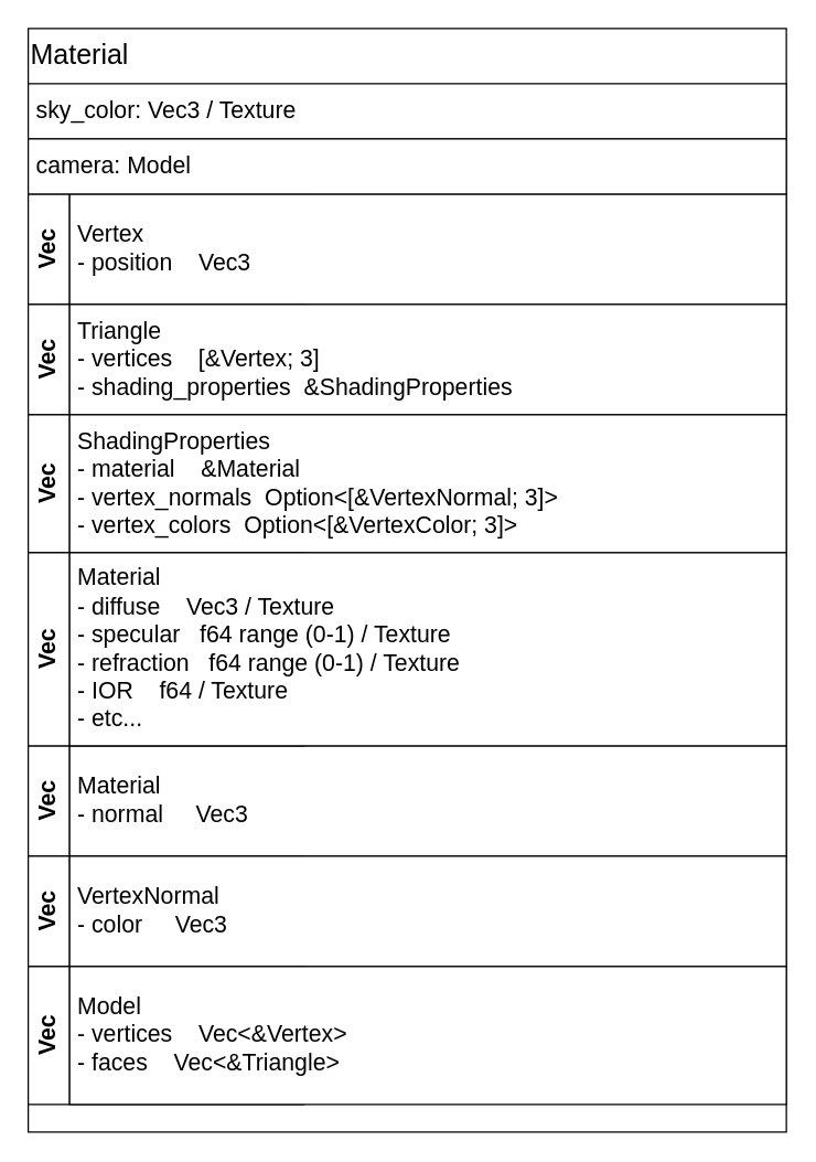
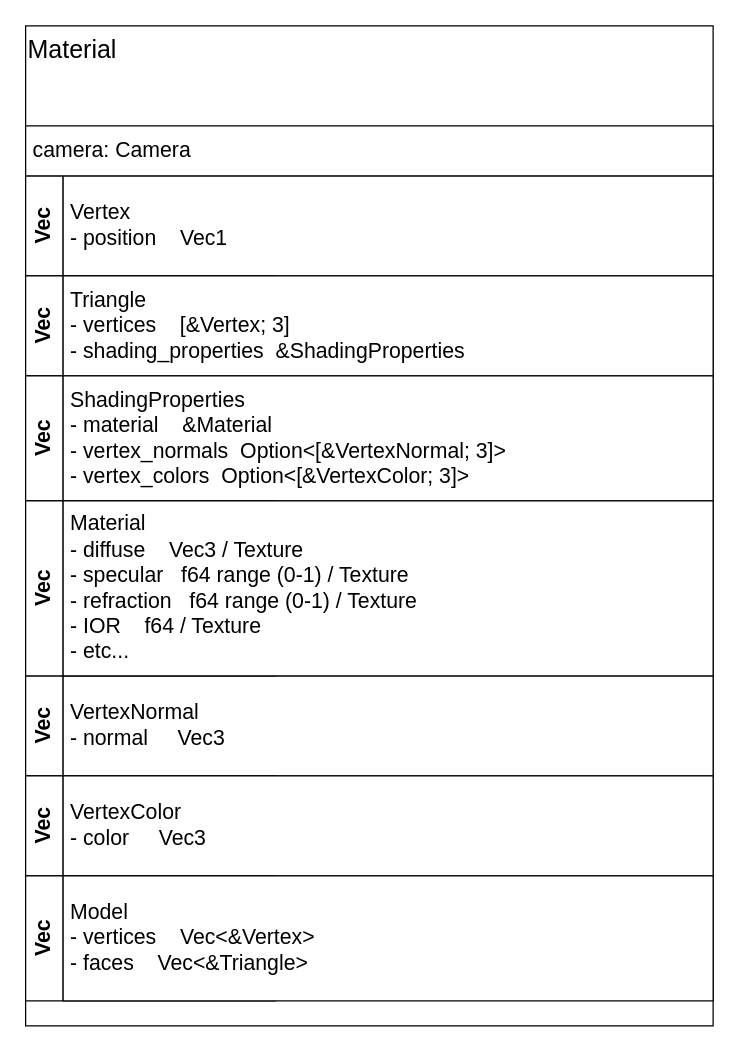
  <mxCell id="0" />
  <mxCell id="1" parent="0" />
  <mxCell id="2" value="Material" style="rounded=0;whiteSpace=wrap;html=1;align=left;verticalAlign=top;fontSize=20;" vertex="1" parent="1"><mxGeometry x="20" y="20" width="550" height="800" as="geometry" /></mxCell>
  <mxCell id="3" value="Vec" style="swimlane;horizontal=0;whiteSpace=wrap;html=1;fontSize=17;startSize=30;" vertex="1" parent="1"><mxGeometry x="20" y="140" width="200" height="80" as="geometry" /></mxCell>
- <mxCell id="4" value="Vertex&lt;br&gt;- position&amp;nbsp;&lt;span style=&quot;white-space: pre;&quot;&gt; &lt;/span&gt;&lt;span style=&quot;white-space: pre;&quot;&gt; &lt;/span&gt;&lt;span style=&quot;white-space: pre;&quot;&gt; &lt;/span&gt;Vec3" style="rounded=0;whiteSpace=wrap;html=1;fontSize=17;align=left;spacingLeft=4;" vertex="1" parent="1"><mxGeometry x="50" y="140" width="520" height="80" as="geometry" /></mxCell>
+ <mxCell id="4" value="Vertex&lt;br&gt;- position&amp;nbsp;&lt;span style=&quot;white-space: pre;&quot;&gt; &lt;/span&gt;&lt;span style=&quot;white-space: pre;&quot;&gt; &lt;/span&gt;&lt;span style=&quot;white-space: pre;&quot;&gt; &lt;/span&gt;Vec1" style="rounded=0;whiteSpace=wrap;html=1;fontSize=17;align=left;spacingLeft=4;" vertex="1" parent="1"><mxGeometry x="50" y="140" width="520" height="80" as="geometry" /></mxCell>
  <mxCell id="5" value="Vec" style="swimlane;horizontal=0;whiteSpace=wrap;html=1;fontSize=17;startSize=30;" vertex="1" parent="1"><mxGeometry x="20" y="220" width="200" height="80" as="geometry" /></mxCell>
  <mxCell id="6" value="Triangle&lt;br&gt;- vertices&amp;nbsp;&lt;span style=&quot;white-space: pre;&quot;&gt; &lt;/span&gt;&lt;span style=&quot;white-space: pre;&quot;&gt; &lt;span style=&quot;white-space: pre;&quot;&gt; &lt;/span&gt;&lt;/span&gt;[&amp;amp;Vertex; 3]&lt;br&gt;- shading_properties&amp;nbsp;&lt;span style=&quot;white-space: pre;&quot;&gt; &lt;/span&gt;&amp;amp;ShadingProperties" style="rounded=0;whiteSpace=wrap;html=1;fontSize=17;align=left;spacingLeft=4;" vertex="1" parent="1"><mxGeometry x="50" y="220" width="520" height="80" as="geometry" /></mxCell>
  <mxCell id="7" value="Vec" style="swimlane;horizontal=0;whiteSpace=wrap;html=1;fontSize=17;startSize=30;" vertex="1" parent="1"><mxGeometry x="20" y="300" width="30" height="100" as="geometry" /></mxCell>
  <mxCell id="8" value="ShadingProperties&lt;br&gt;- material&amp;nbsp;&lt;span style=&quot;white-space: pre;&quot;&gt; &lt;/span&gt;&lt;span style=&quot;white-space: pre;&quot;&gt; &lt;/span&gt;&lt;span style=&quot;white-space: pre;&quot;&gt; &lt;/span&gt;&amp;amp;Material&lt;br&gt;- vertex_normals&lt;span style=&quot;white-space: pre;&quot;&gt; &lt;/span&gt;&lt;span style=&quot;white-space: pre;&quot;&gt; &lt;/span&gt;Option&amp;lt;[&amp;amp;VertexNormal; 3]&amp;gt;&lt;br&gt;- vertex_colors&lt;span style=&quot;white-space: pre;&quot;&gt; &lt;/span&gt;&lt;span style=&quot;white-space: pre;&quot;&gt; &lt;/span&gt;Option&amp;lt;[&amp;amp;VertexColor; 3]&amp;gt;&lt;span style=&quot;white-space: pre;&quot;&gt; &lt;/span&gt;&lt;span style=&quot;white-space: pre;&quot;&gt; &lt;/span&gt;" style="rounded=0;whiteSpace=wrap;html=1;fontSize=17;align=left;spacingLeft=4;" vertex="1" parent="1"><mxGeometry x="50" y="300" width="520" height="100" as="geometry" /></mxCell>
  <mxCell id="9" value="Vec" style="swimlane;horizontal=0;whiteSpace=wrap;html=1;fontSize=17;startSize=30;" vertex="1" parent="1"><mxGeometry x="20" y="540" width="200" height="80" as="geometry" /></mxCell>
- <mxCell id="10" value="Material&lt;br&gt;- normal&amp;nbsp;&lt;span style=&quot;white-space: pre;&quot;&gt; &lt;/span&gt;&lt;span style=&quot;white-space: pre;&quot;&gt; &lt;/span&gt;&lt;span style=&quot;white-space: pre;&quot;&gt; &lt;span style=&quot;white-space: pre;&quot;&gt; &lt;/span&gt;&lt;/span&gt;Vec3" style="rounded=0;whiteSpace=wrap;html=1;fontSize=17;align=left;spacingLeft=4;" vertex="1" parent="1"><mxGeometry x="50" y="540" width="520" height="80" as="geometry" /></mxCell>
+ <mxCell id="10" value="VertexNormal&lt;br&gt;- normal&amp;nbsp;&lt;span style=&quot;white-space: pre;&quot;&gt; &lt;/span&gt;&lt;span style=&quot;white-space: pre;&quot;&gt; &lt;/span&gt;&lt;span style=&quot;white-space: pre;&quot;&gt; &lt;span style=&quot;white-space: pre;&quot;&gt; &lt;/span&gt;&lt;/span&gt;Vec3" style="rounded=0;whiteSpace=wrap;html=1;fontSize=17;align=left;spacingLeft=4;" vertex="1" parent="1"><mxGeometry x="50" y="540" width="520" height="80" as="geometry" /></mxCell>
  <mxCell id="11" value="Vec" style="swimlane;horizontal=0;whiteSpace=wrap;html=1;fontSize=17;startSize=30;" vertex="1" parent="1"><mxGeometry x="20" y="620" width="200" height="80" as="geometry" /></mxCell>
- <mxCell id="12" value="VertexNormal&lt;br&gt;- color&amp;nbsp;&lt;span style=&quot;white-space: pre;&quot;&gt; &lt;/span&gt;&lt;span style=&quot;white-space: pre;&quot;&gt; &lt;/span&gt;&lt;span style=&quot;white-space: pre;&quot;&gt; &lt;span style=&quot;white-space: pre;&quot;&gt; &lt;/span&gt;&lt;/span&gt;Vec3" style="rounded=0;whiteSpace=wrap;html=1;fontSize=17;align=left;spacingLeft=4;" vertex="1" parent="1"><mxGeometry x="50" y="620" width="520" height="80" as="geometry" /></mxCell>
+ <mxCell id="12" value="VertexColor&lt;br&gt;- color&amp;nbsp;&lt;span style=&quot;white-space: pre;&quot;&gt; &lt;/span&gt;&lt;span style=&quot;white-space: pre;&quot;&gt; &lt;/span&gt;&lt;span style=&quot;white-space: pre;&quot;&gt; &lt;span style=&quot;white-space: pre;&quot;&gt; &lt;/span&gt;&lt;/span&gt;Vec3" style="rounded=0;whiteSpace=wrap;html=1;fontSize=17;align=left;spacingLeft=4;" vertex="1" parent="1"><mxGeometry x="50" y="620" width="520" height="80" as="geometry" /></mxCell>
  <mxCell id="13" value="Vec" style="swimlane;horizontal=0;whiteSpace=wrap;html=1;fontSize=17;startSize=30;" vertex="1" parent="1"><mxGeometry x="20" y="400" width="200" height="140" as="geometry" /></mxCell>
  <mxCell id="14" value="Material&lt;br&gt;- diffuse&lt;span style=&quot;white-space: pre;&quot;&gt; &lt;/span&gt;&lt;span style=&quot;white-space: pre;&quot;&gt; &lt;/span&gt;&lt;span style=&quot;white-space: pre;&quot;&gt; &lt;span style=&quot;white-space: pre;&quot;&gt; &lt;/span&gt;&lt;/span&gt;Vec3 / Texture&lt;br&gt;- specular&lt;span style=&quot;white-space: pre;&quot;&gt; &lt;/span&gt;&lt;span style=&quot;white-space: pre;&quot;&gt; &lt;/span&gt;&lt;span style=&quot;white-space: pre;&quot;&gt; &lt;/span&gt;f64 range (0-1) / Texture&lt;br&gt;- refraction&lt;span style=&quot;white-space: pre;&quot;&gt; &lt;/span&gt;&lt;span style=&quot;white-space: pre;&quot;&gt; &lt;/span&gt;&lt;span style=&quot;white-space: pre;&quot;&gt; &lt;/span&gt;f64 range (0-1) / Texture&lt;br&gt;- IOR&lt;span style=&quot;white-space: pre;&quot;&gt; &lt;/span&gt;&lt;span style=&quot;white-space: pre;&quot;&gt; &lt;/span&gt;&lt;span style=&quot;white-space: pre;&quot;&gt; &lt;/span&gt;&lt;span style=&quot;white-space: pre;&quot;&gt; &lt;/span&gt;f64 / Texture&lt;br&gt;- etc..." style="rounded=0;whiteSpace=wrap;html=1;fontSize=17;align=left;spacingLeft=4;" vertex="1" parent="1"><mxGeometry x="50" y="400" width="520" height="140" as="geometry" /></mxCell>
  <mxCell id="15" value="Vec" style="swimlane;horizontal=0;whiteSpace=wrap;html=1;fontSize=17;startSize=30;" vertex="1" parent="1"><mxGeometry x="20" y="700" width="200" height="100" as="geometry" /></mxCell>
  <mxCell id="16" value="Model&lt;br&gt;- vertices&lt;span style=&quot;white-space: pre;&quot;&gt; &lt;/span&gt;&lt;span style=&quot;white-space: pre;&quot;&gt; &lt;/span&gt;&lt;span style=&quot;white-space: pre;&quot;&gt; &lt;/span&gt;&lt;span style=&quot;white-space: pre;&quot;&gt; &lt;/span&gt;Vec&amp;lt;&amp;amp;Vertex&amp;gt;&lt;br&gt;- faces&lt;span style=&quot;white-space: pre;&quot;&gt; &lt;/span&gt;&lt;span style=&quot;white-space: pre;&quot;&gt; &lt;/span&gt;&lt;span style=&quot;white-space: pre;&quot;&gt; &lt;/span&gt;&lt;span style=&quot;white-space: pre;&quot;&gt; &lt;/span&gt;Vec&amp;lt;&amp;amp;Triangle&amp;gt;&lt;br&gt;" style="rounded=0;whiteSpace=wrap;html=1;fontSize=17;align=left;spacingLeft=4;" vertex="1" parent="1"><mxGeometry x="50" y="700" width="520" height="100" as="geometry" /></mxCell>
- <mxCell id="17" value="sky_color: Vec3 / Texture" style="rounded=0;whiteSpace=wrap;html=1;fontSize=17;align=left;spacingLeft=4;" vertex="1" parent="1"><mxGeometry x="20" y="60" width="550" height="40" as="geometry" /></mxCell>
- <mxCell id="18" value="camera: Model" style="rounded=0;whiteSpace=wrap;html=1;fontSize=17;align=left;spacingLeft=4;" vertex="1" parent="1"><mxGeometry x="20" y="100" width="550" height="40" as="geometry" /></mxCell>
+ <mxCell id="18" value="camera: Camera" style="rounded=0;whiteSpace=wrap;html=1;fontSize=17;align=left;spacingLeft=4;" vertex="1" parent="1"><mxGeometry x="20" y="100" width="550" height="40" as="geometry" /></mxCell>
